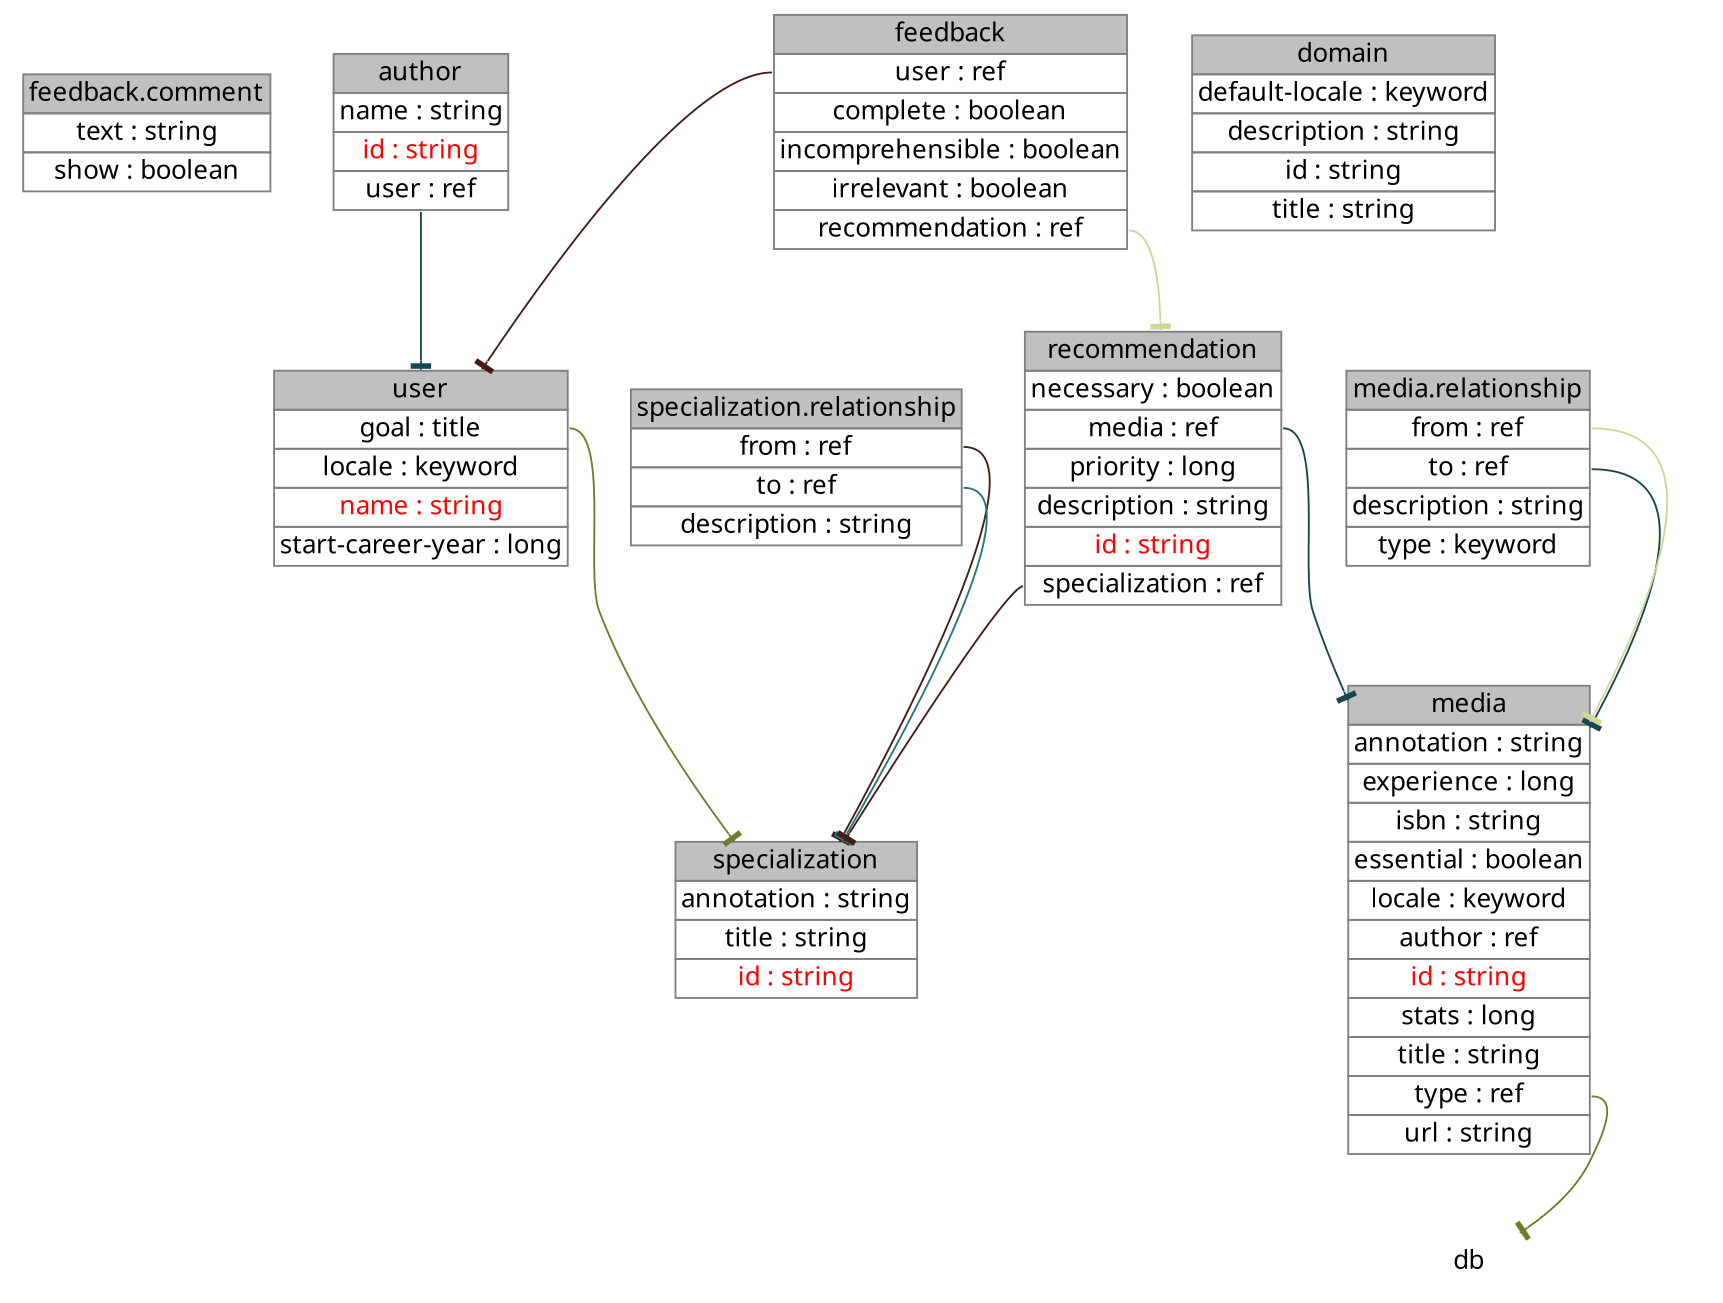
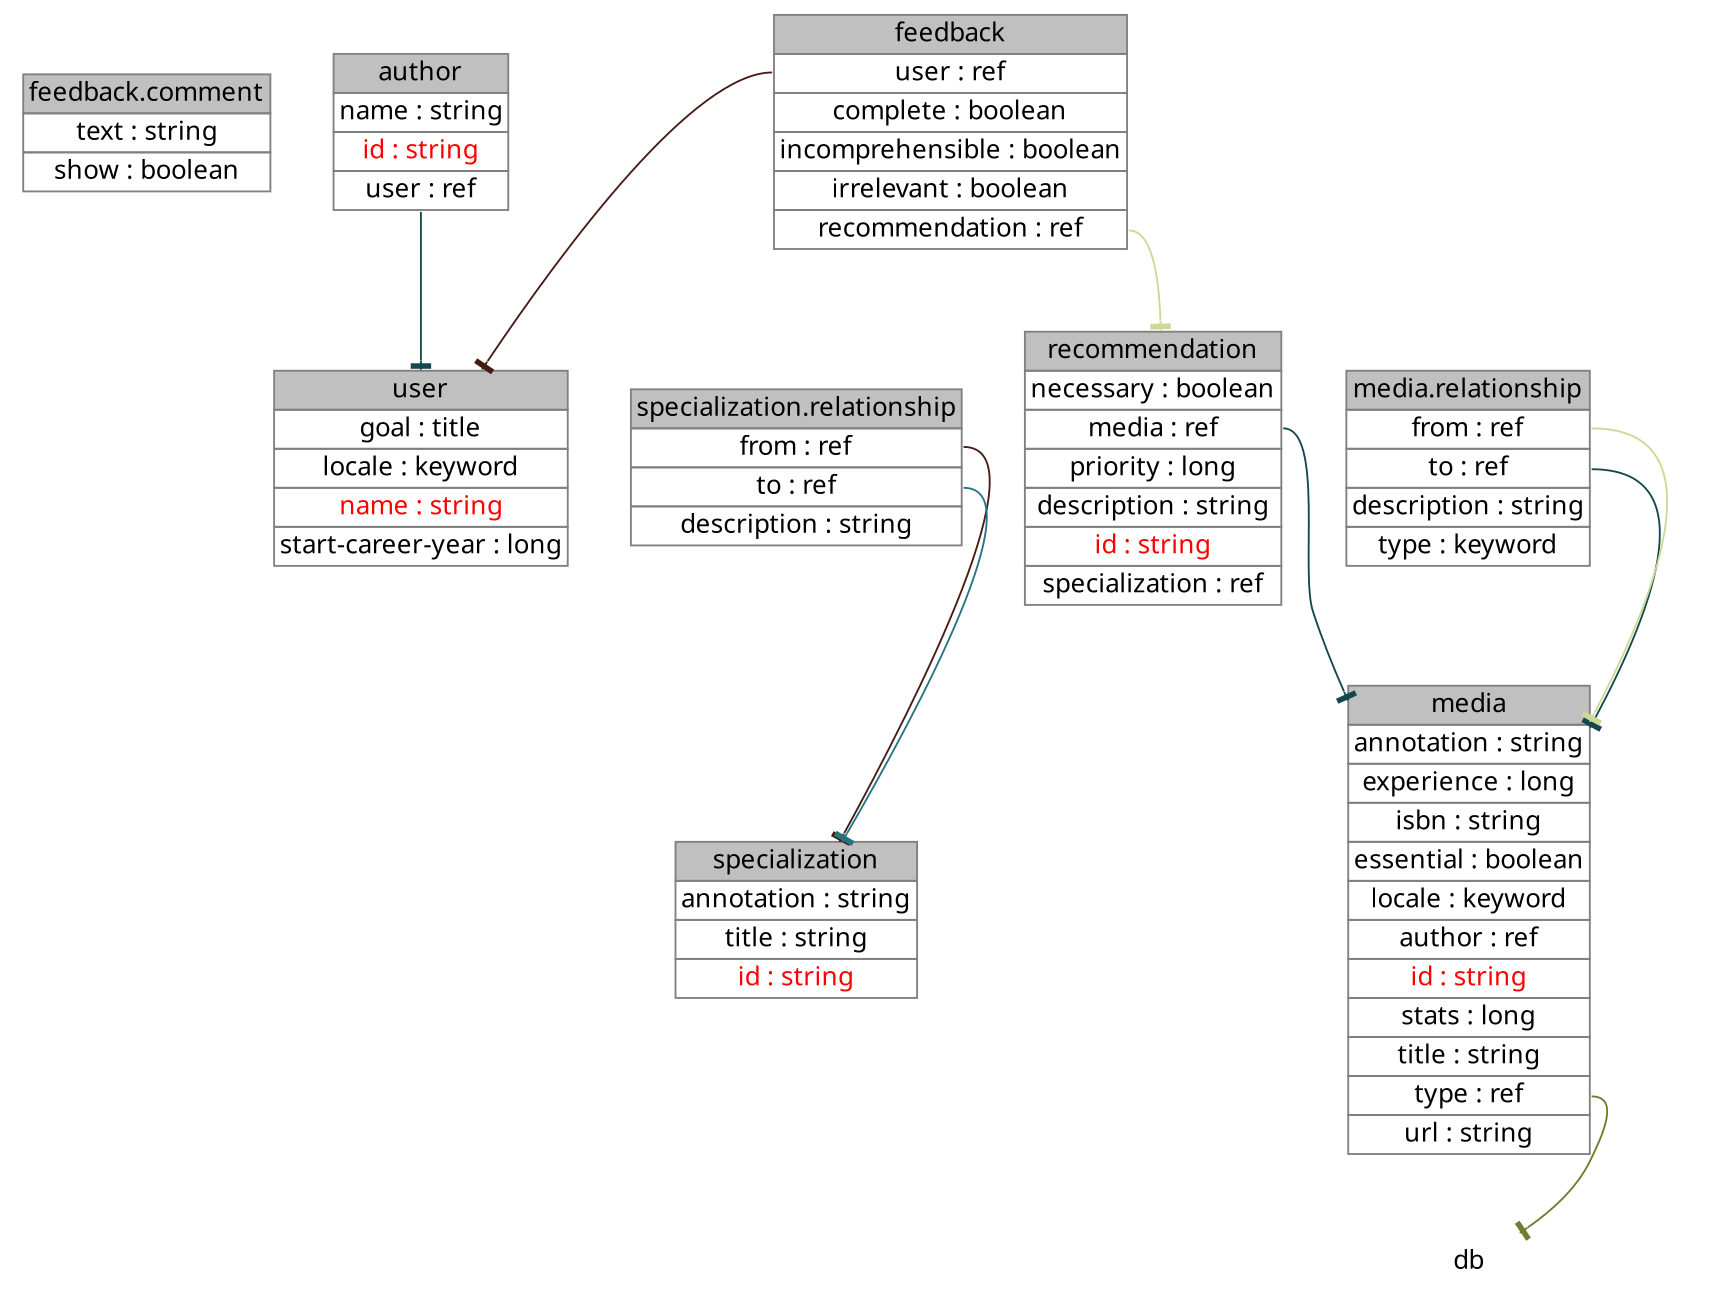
  digraph {
    fontname="Noto Sans"
    node [fontname="Noto Sans" shape=plaintext]
    edge [arrowhead=tee color="#15484C" fontname="Noto Sans" headport=specialization tailport=user]
    n1 [label=<<table border="0" cellborder="1" cellspacing="0" color="#808080" port="feedback.comment"><tr><td bgcolor="gray">feedback.comment</td></tr><tr><td>text : string</td></tr><tr><td>show : boolean</td></tr></table>>]
    n2 [label=<<table border="0" cellborder="1" cellspacing="0" color="#808080" port="media"><tr><td bgcolor="gray">media</td></tr><tr><td>annotation : string</td></tr><tr><td>experience : long</td></tr><tr><td>isbn : string</td></tr><tr><td>essential : boolean</td></tr><tr><td>locale : keyword</td></tr><tr><td port="author">author : ref</td></tr><tr><td><font color="red">id : string</font></td></tr><tr><td>stats : long</td></tr><tr><td>title : string</td></tr><tr><td port="type">type : ref</td></tr><tr><td>url : string</td></tr></table>>]
    db
    n4 [label=<<table border="0" cellborder="1" cellspacing="0" color="#808080" port="author"><tr><td bgcolor="gray">author</td></tr><tr><td>name : string</td></tr><tr><td><font color="red">id : string</font></td></tr><tr><td port="user">user : ref</td></tr></table>>]
    n5 [label=<<table border="0" cellborder="1" cellspacing="0" color="#808080" port="user"><tr><td bgcolor="gray">user</td></tr><tr><td port="goal">goal : title</td></tr><tr><td>locale : keyword</td></tr><tr><td><font color="red">name : string</font></td></tr><tr><td>start-career-year : long</td></tr></table>>]
    n6 [label=<<table border="0" cellborder="1" cellspacing="0" color="#808080" port="specialization"><tr><td bgcolor="gray">specialization</td></tr><tr><td>annotation : string</td></tr><tr><td>title : string</td></tr><tr><td><font color="red">id : string</font></td></tr></table>>]
    n7 [label=<<table border="0" cellborder="1" cellspacing="0" color="#808080" port="specialization.relationship"><tr><td bgcolor="gray">specialization.relationship</td></tr><tr><td port="from">from : ref</td></tr><tr><td port="to">to : ref</td></tr><tr><td>description : string</td></tr></table>>]
    n8 [label=<<table border="0" cellborder="1" cellspacing="0" color="#808080" port="feedback"><tr><td bgcolor="gray">feedback</td></tr><tr><td port="user">user : ref</td></tr><tr><td>complete : boolean</td></tr><tr><td>incomprehensible : boolean</td></tr><tr><td>irrelevant : boolean</td></tr><tr><td port="recommendation">recommendation : ref</td></tr></table>>]
    n9 [label=<<table border="0" cellborder="1" cellspacing="0" color="#808080" port="recommendation"><tr><td bgcolor="gray">recommendation</td></tr><tr><td>necessary : boolean</td></tr><tr><td port="media">media : ref</td></tr><tr><td>priority : long</td></tr><tr><td>description : string</td></tr><tr><td><font color="red">id : string</font></td></tr><tr><td port="specialization">specialization : ref</td></tr></table>>]
-   n10 [label=<<table border="0" cellborder="1" cellspacing="0" color="#808080" port="domain"><tr><td bgcolor="gray">domain</td></tr><tr><td>default-locale : keyword</td></tr><tr><td>description : string</td></tr><tr><td>id : string</td></tr><tr><td>title : string</td></tr></table>>]
    n11 [label=<<table border="0" cellborder="1" cellspacing="0" color="#808080" port="media.relationship"><tr><td bgcolor="gray">media.relationship</td></tr><tr><td port="from">from : ref</td></tr><tr><td port="to">to : ref</td></tr><tr><td>description : string</td></tr><tr><td>type : keyword</td></tr></table>>]
    n2 -> db [color="#6E7D2C" headport=db tailport=type]
    n4 -> n5 [headport=user]
-   n5 -> n6 [color="#6E7D2C" tailport=goal]
    n7 -> n6 [color="#441C14" tailport=from]
    n7 -> n6 [color="#257580" tailport=to]
    n8 -> n5 [color="#441C14" headport=user]
    n8 -> n9 [color="#CED796" headport=recommendation tailport=recommendation]
    n9 -> n2 [headport=media tailport=media]
-   n9 -> n6 [color="#441C14" tailport=specialization]
    n11 -> n2 [headport=media tailport=to]
    n11 -> n2 [color="#CED796" headport=media tailport=from]
  }
